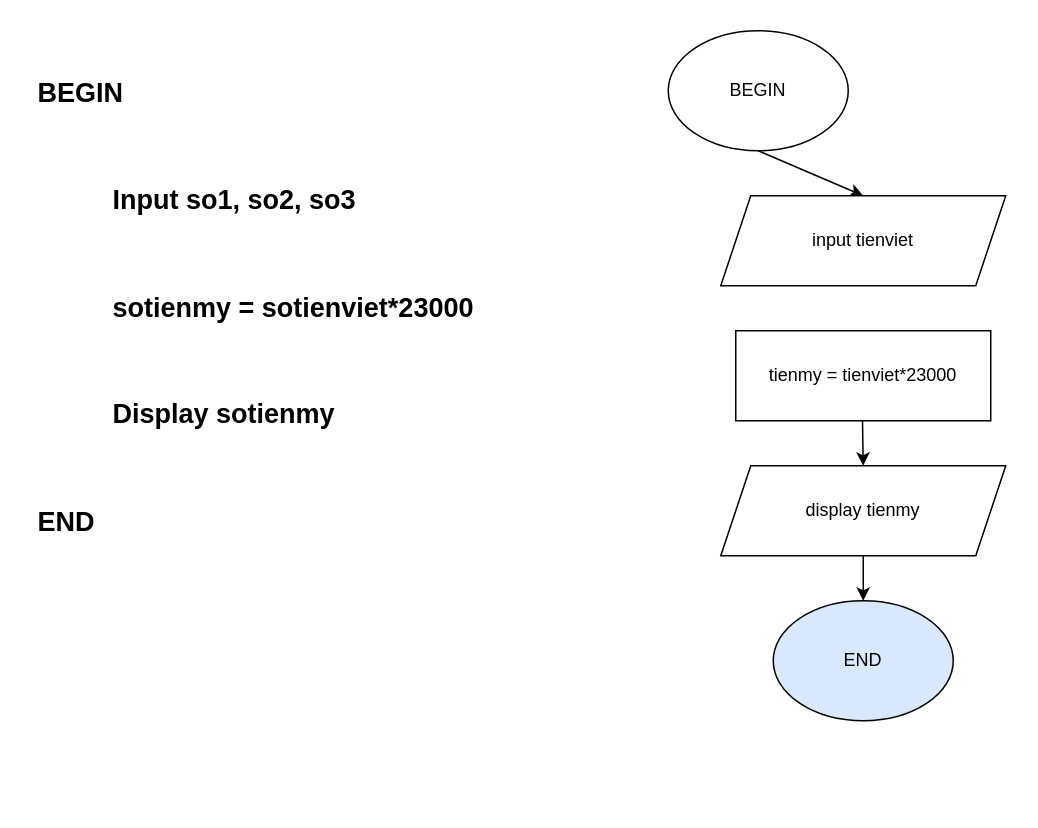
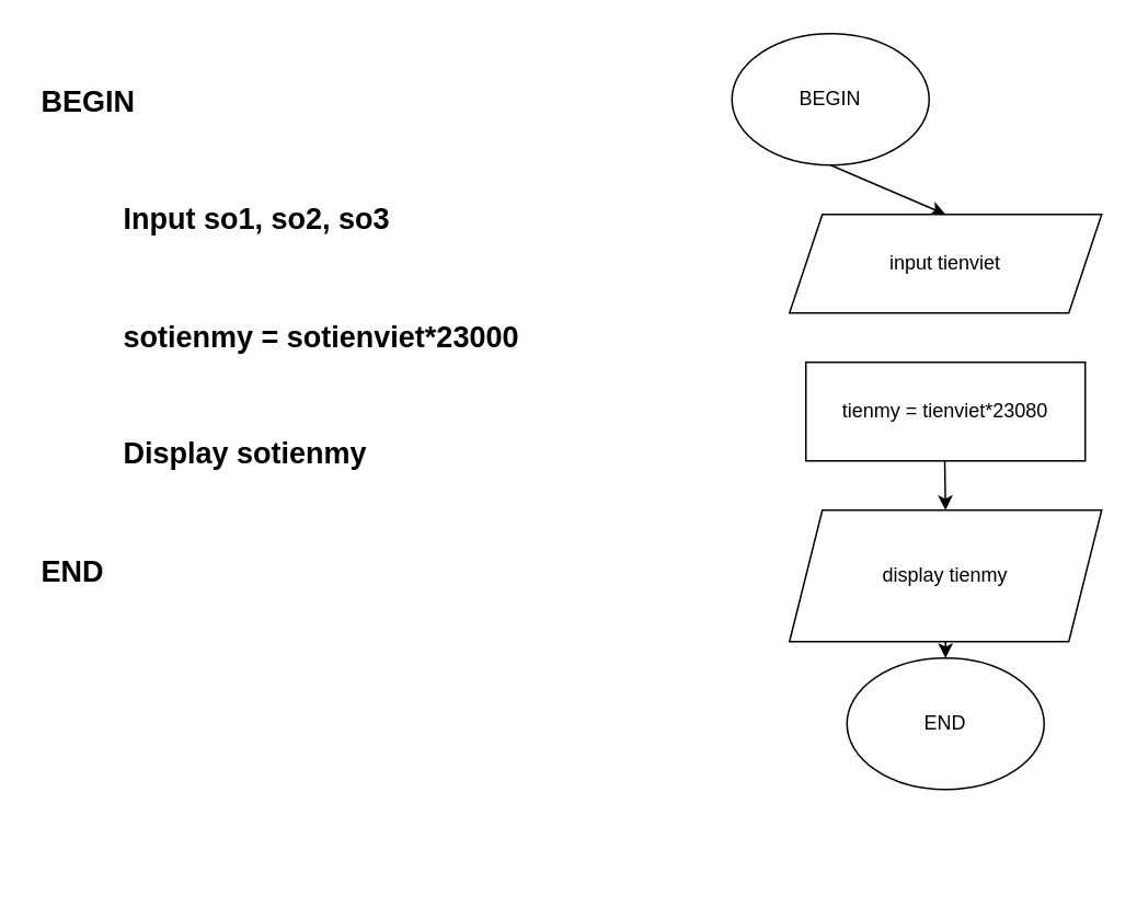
  <mxCell id="0" />
  <mxCell id="1" parent="0" />
  <mxCell id="2" value="BEGIN" style="ellipse;whiteSpace=wrap;html=1;" vertex="1" parent="1"><mxGeometry x="445" y="20" width="120" height="80" as="geometry" /></mxCell>
  <mxCell id="3" value="" style="endArrow=classic;html=1;rounded=0;exitX=0.5;exitY=1;exitDx=0;exitDy=0;" edge="1" parent="1" source="2"><mxGeometry width="50" height="50" relative="1" as="geometry"><mxPoint x="575" y="100" as="sourcePoint" /><mxPoint x="575" y="130" as="targetPoint" /></mxGeometry></mxCell>
  <mxCell id="4" value="input tienviet" style="shape=parallelogram;perimeter=parallelogramPerimeter;whiteSpace=wrap;html=1;fixedSize=1;" vertex="1" parent="1"><mxGeometry x="480" y="130" width="190" height="60" as="geometry" /></mxCell>
- <mxCell id="5" value="tienmy = tienviet*23000" style="rounded=0;whiteSpace=wrap;html=1;" vertex="1" parent="1"><mxGeometry x="490" y="220" width="170" height="60" as="geometry" /></mxCell>
- <mxCell id="6" value="display tienmy" style="shape=parallelogram;perimeter=parallelogramPerimeter;whiteSpace=wrap;html=1;fixedSize=1;" vertex="1" parent="1"><mxGeometry x="480" y="310" width="190" height="60" as="geometry" /></mxCell>
+ <mxCell id="5" value="tienmy = tienviet*23080" style="rounded=0;whiteSpace=wrap;html=1;" vertex="1" parent="1"><mxGeometry x="490" y="220" width="170" height="60" as="geometry" /></mxCell>
+ <mxCell id="6" value="display tienmy" style="shape=parallelogram;perimeter=parallelogramPerimeter;whiteSpace=wrap;html=1;fixedSize=1;" vertex="1" parent="1"><mxGeometry x="480" y="310" width="190" height="80" as="geometry" /></mxCell>
  <mxCell id="7" value="" style="endArrow=classic;html=1;rounded=0;exitX=0.5;exitY=1;exitDx=0;exitDy=0;entryX=0.5;entryY=0;entryDx=0;entryDy=0;" edge="1" parent="1" source="6"><mxGeometry width="50" height="50" relative="1" as="geometry"><mxPoint x="585" y="270" as="sourcePoint" /><mxPoint x="575" y="400" as="targetPoint" /></mxGeometry></mxCell>
  <mxCell id="8" value="" style="endArrow=classic;html=1;rounded=0;exitX=0.5;exitY=1;exitDx=0;exitDy=0;entryX=0.5;entryY=0;entryDx=0;entryDy=0;" edge="1" parent="1" target="6"><mxGeometry width="50" height="50" relative="1" as="geometry"><mxPoint x="574.5" y="280" as="sourcePoint" /><mxPoint x="575" y="300" as="targetPoint" /></mxGeometry></mxCell>
- <mxCell id="9" value="END" style="ellipse;whiteSpace=wrap;html=1;fillColor=#dae8fc;" vertex="1" parent="1"><mxGeometry x="515" y="400" width="120" height="80" as="geometry" /></mxCell>
+ <mxCell id="9" value="END" style="ellipse;whiteSpace=wrap;html=1;" vertex="1" parent="1"><mxGeometry x="515" y="400" width="120" height="80" as="geometry" /></mxCell>
  <mxCell id="10" value="&lt;h1 style=&quot;font-size: 18px&quot;&gt;&lt;p class=&quot;MsoNormal&quot; style=&quot;margin-top: 2.5pt ; margin-right: 0cm ; margin-bottom: 2.5pt ; margin-left: 0cm&quot;&gt;BEGIN&lt;/p&gt;&lt;br&gt;&lt;br&gt;&lt;p class=&quot;MsoNormal&quot; style=&quot;margin-top: 2.5pt ; margin-right: 0cm ; margin-bottom: 2.5pt ; margin-left: 0cm&quot;&gt;&amp;nbsp;&amp;nbsp;&amp;nbsp;&amp;nbsp;&amp;nbsp;&amp;nbsp;&amp;nbsp;&amp;nbsp;&amp;nbsp; Input so1, so2, so3&lt;/p&gt;&lt;br&gt;&lt;br&gt;&lt;p class=&quot;MsoNormal&quot; style=&quot;margin-top: 2.5pt ; margin-right: 0cm ; margin-bottom: 2.5pt ; margin-left: 0cm&quot;&gt;&amp;nbsp;&amp;nbsp;&amp;nbsp;&amp;nbsp;&amp;nbsp;&amp;nbsp;&amp;nbsp;&amp;nbsp;&amp;nbsp; sotienmy = sotienviet*23000&lt;/p&gt;&lt;br&gt;&lt;br&gt;&lt;p class=&quot;MsoNormal&quot; style=&quot;margin-top: 2.5pt ; margin-right: 0cm ; margin-bottom: 2.5pt ; margin-left: 0cm&quot;&gt;&amp;nbsp;&amp;nbsp;&amp;nbsp;&amp;nbsp;&amp;nbsp;&amp;nbsp;&amp;nbsp;&amp;nbsp;&amp;nbsp; Display sotienmy&lt;/p&gt;&lt;br&gt;&lt;br&gt;&lt;p class=&quot;MsoNormal&quot; style=&quot;margin-top: 2.5pt ; margin-right: 0cm ; margin-bottom: 2.5pt ; margin-left: 0cm&quot;&gt;END&lt;/p&gt;&lt;/h1&gt;" style="text;html=1;strokeColor=none;fillColor=none;spacing=5;spacingTop=-20;whiteSpace=wrap;overflow=hidden;rounded=0;" vertex="1" parent="1"><mxGeometry x="20" y="50" width="350" height="480" as="geometry" /></mxCell>
